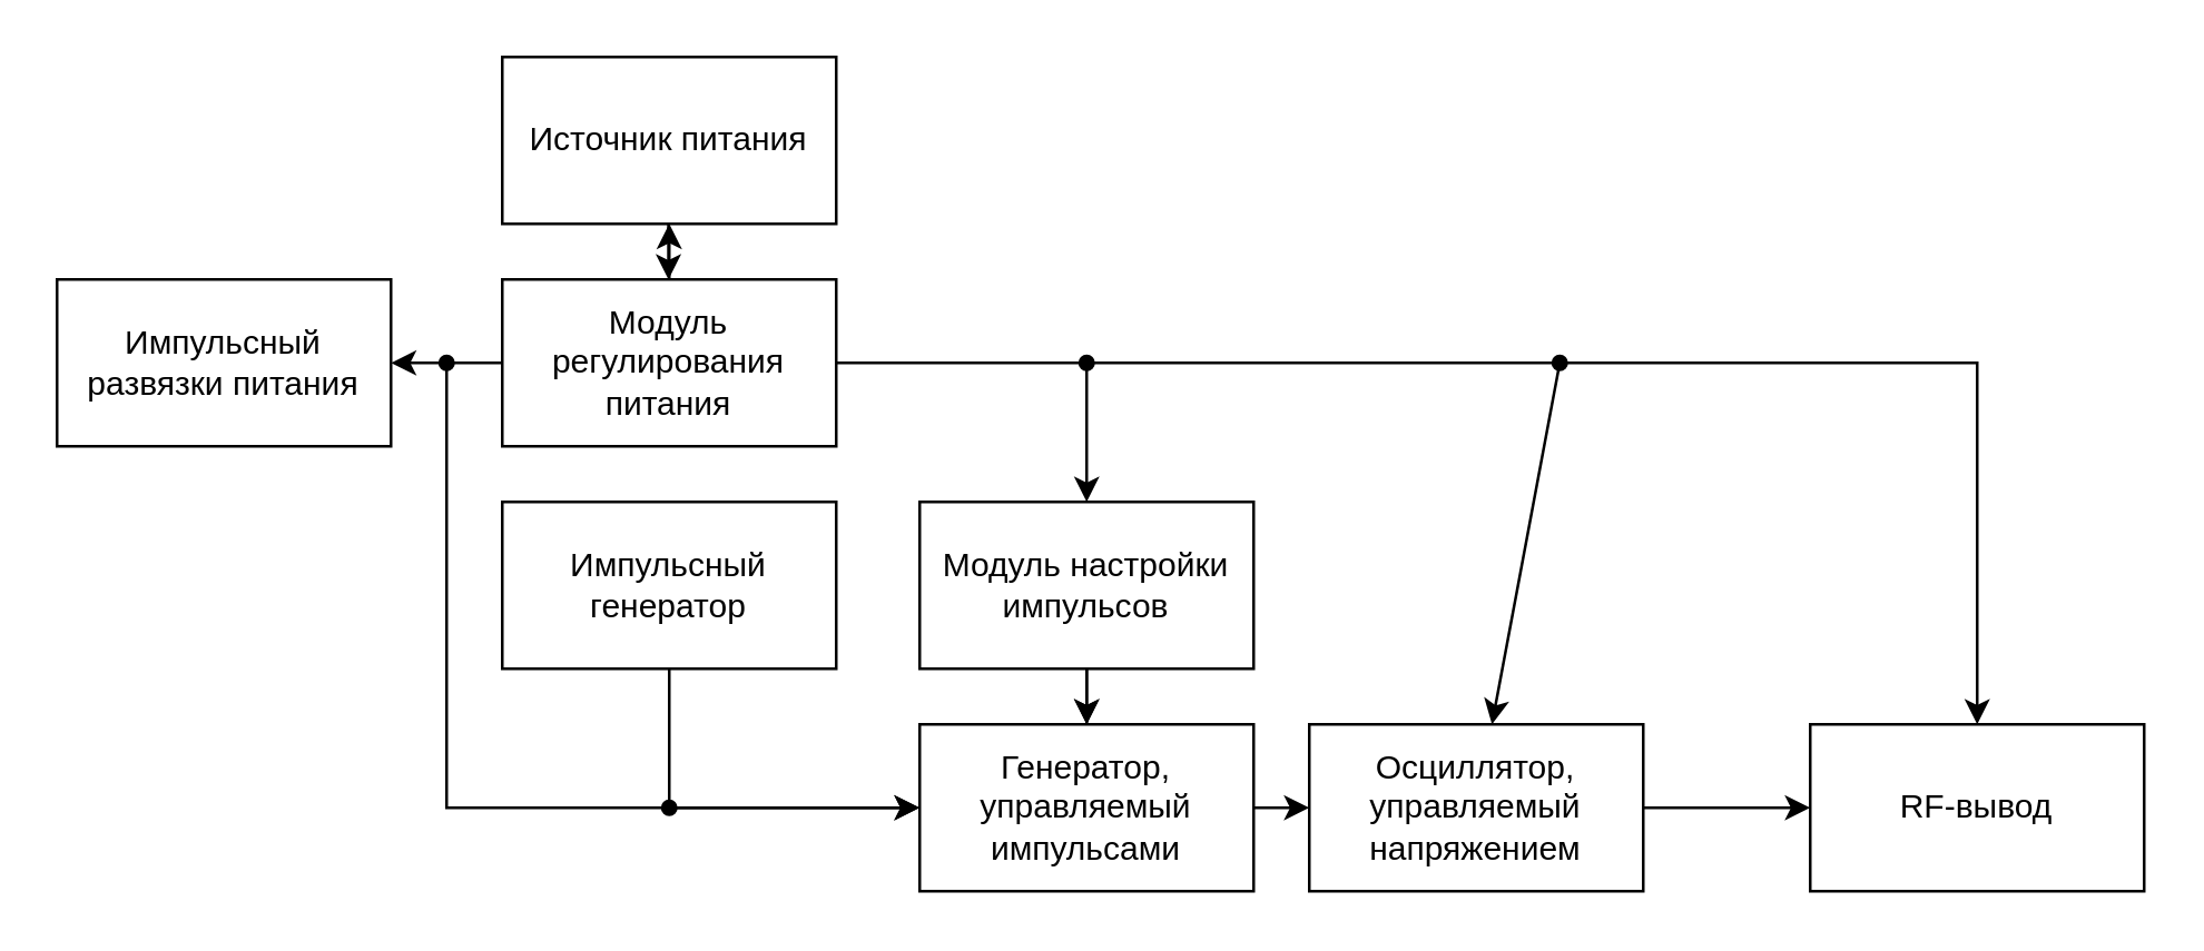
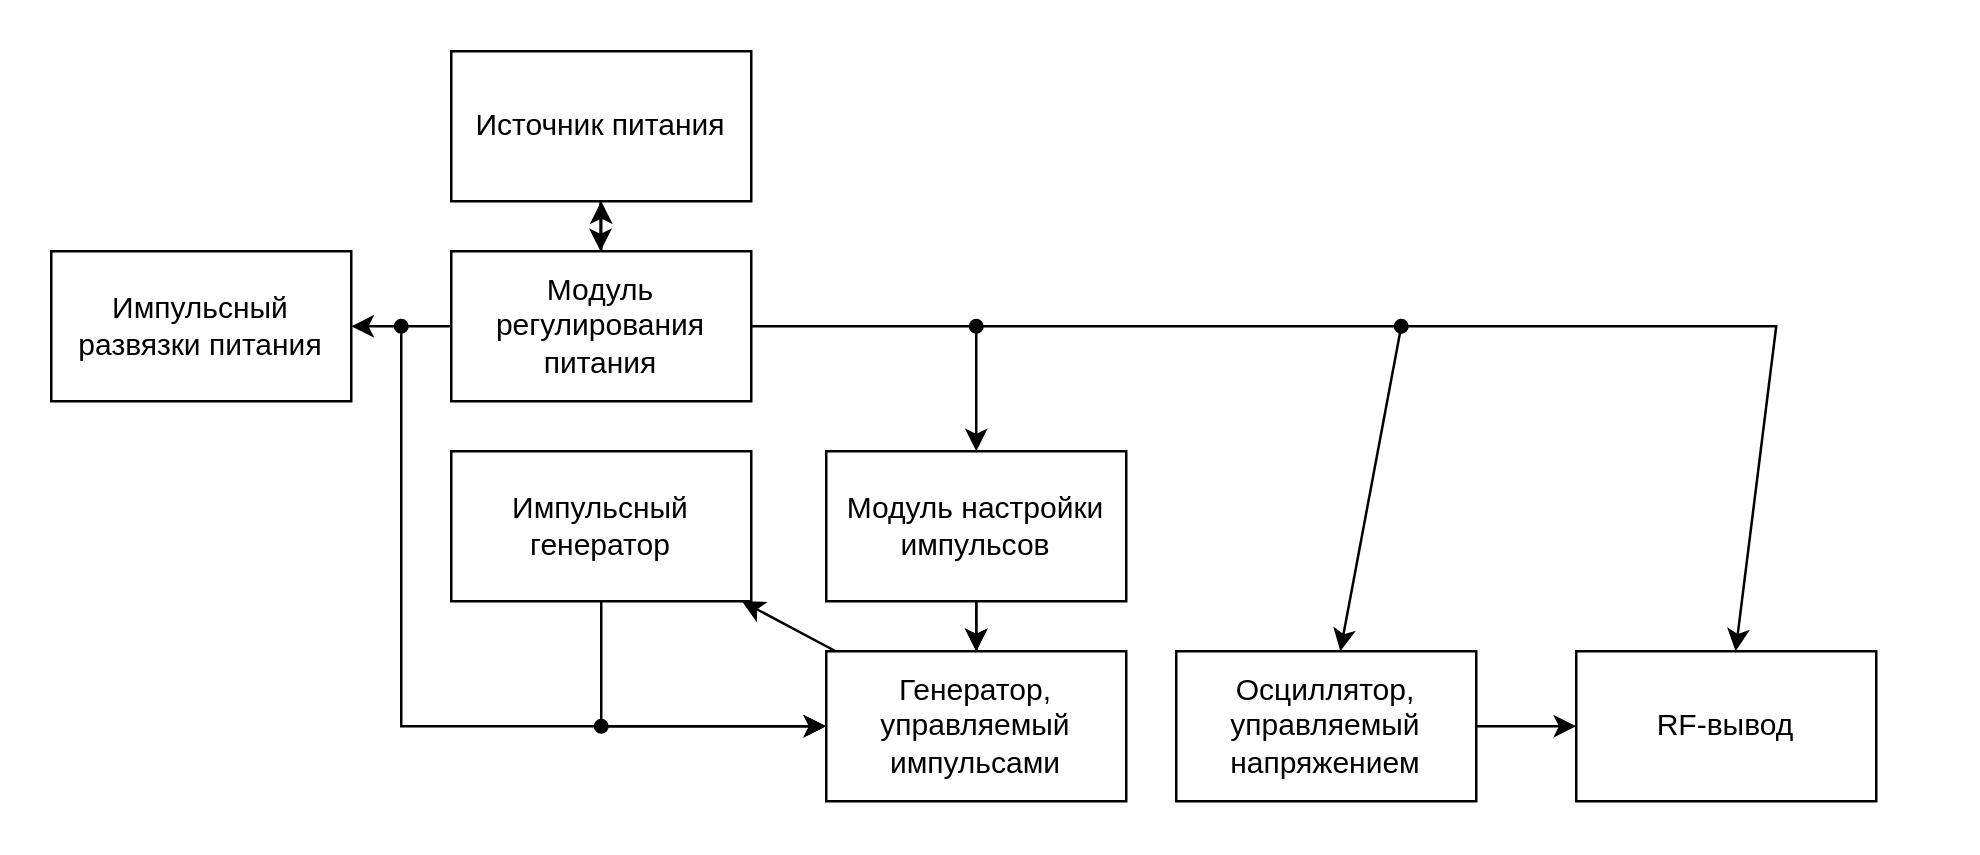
  <mxCell id="0" />
  <mxCell id="1" parent="0" />
  <mxCell id="2" value="Источник питания" style="rounded=0;whiteSpace=wrap;html=1;" parent="1" vertex="1"><mxGeometry x="180" y="20" width="120" height="60" as="geometry" /></mxCell>
  <mxCell id="3" value="Модуль регулирования питания" style="rounded=0;whiteSpace=wrap;html=1;" parent="1" vertex="1"><mxGeometry x="180" y="100" width="120" height="60" as="geometry" /></mxCell>
  <mxCell id="4" value="Импульсный генератор" style="rounded=0;whiteSpace=wrap;html=1;" parent="1" vertex="1"><mxGeometry x="180" y="180" width="120" height="60" as="geometry" /></mxCell>
  <mxCell id="5" value="Генератор, управляемый импульсами" style="rounded=0;whiteSpace=wrap;html=1;" parent="1" vertex="1"><mxGeometry x="330" y="260" width="120" height="60" as="geometry" /></mxCell>
  <mxCell id="6" value="Осциллятор, управляемый напряжением" style="rounded=0;whiteSpace=wrap;html=1;" parent="1" vertex="1"><mxGeometry x="470" y="260" width="120" height="60" as="geometry" /></mxCell>
- <mxCell id="7" value="RF-вывод" style="rounded=0;whiteSpace=wrap;html=1;" parent="1" vertex="1"><mxGeometry x="650" y="260" width="120" height="60" as="geometry" /></mxCell>
+ <mxCell id="7" value="RF-вывод" style="rounded=0;whiteSpace=wrap;html=1;" parent="1" vertex="1"><mxGeometry x="630" y="260" width="120" height="60" as="geometry" /></mxCell>
  <mxCell id="8" value="" style="endArrow=classic;html=1;rounded=0;" parent="1" edge="1"><mxGeometry width="50" height="50" relative="1" as="geometry"><mxPoint x="239.71" y="80" as="sourcePoint" /><mxPoint x="239.71" y="100" as="targetPoint" /></mxGeometry></mxCell>
  <mxCell id="9" value="" style="endArrow=classic;html=1;rounded=0;" parent="1" source="3" target="2" edge="1"><mxGeometry width="50" height="50" relative="1" as="geometry"><mxPoint x="239.71" y="160" as="sourcePoint" /><mxPoint x="239.71" y="180" as="targetPoint" /></mxGeometry></mxCell>
  <mxCell id="10" value="" style="endArrow=classic;html=1;rounded=0;" parent="1" source="4" edge="1"><mxGeometry width="50" height="50" relative="1" as="geometry"><mxPoint x="239.71" y="240" as="sourcePoint" /><mxPoint x="330" y="290" as="targetPoint" /><Array as="points"><mxPoint x="240" y="290" /></Array></mxGeometry></mxCell>
- <mxCell id="11" value="" style="endArrow=classic;html=1;rounded=0;" parent="1" source="5" target="6" edge="1"><mxGeometry width="50" height="50" relative="1" as="geometry"><mxPoint x="389.71" y="320" as="sourcePoint" /><mxPoint x="389.71" y="340" as="targetPoint" /></mxGeometry></mxCell>
+ <mxCell id="11" value="" style="endArrow=classic;html=1;rounded=0;" parent="1" source="5" target="4" edge="1"><mxGeometry width="50" height="50" relative="1" as="geometry"><mxPoint x="389.71" y="320" as="sourcePoint" /><mxPoint x="389.71" y="340" as="targetPoint" /></mxGeometry></mxCell>
  <mxCell id="12" value="" style="endArrow=classic;html=1;rounded=0;" parent="1" source="6" target="7" edge="1"><mxGeometry width="50" height="50" relative="1" as="geometry"><mxPoint x="399.71" y="330" as="sourcePoint" /><mxPoint x="399.71" y="350" as="targetPoint" /></mxGeometry></mxCell>
  <mxCell id="13" value="" style="endArrow=classic;html=1;rounded=0;" parent="1" source="3" target="6" edge="1"><mxGeometry width="50" height="50" relative="1" as="geometry"><mxPoint x="410" y="420" as="sourcePoint" /><mxPoint x="570" y="240" as="targetPoint" /><Array as="points"><mxPoint x="560" y="130" /></Array></mxGeometry></mxCell>
  <mxCell id="14" value="" style="endArrow=classic;html=1;rounded=0;" parent="1" source="3" target="5" edge="1"><mxGeometry width="50" height="50" relative="1" as="geometry"><mxPoint x="250" y="170" as="sourcePoint" /><mxPoint x="250" y="190" as="targetPoint" /><Array as="points"><mxPoint x="160" y="130" /><mxPoint x="160" y="290" /></Array></mxGeometry></mxCell>
  <mxCell id="15" value="" style="shape=waypoint;sketch=0;fillStyle=solid;size=6;pointerEvents=1;points=[];fillColor=none;resizable=0;rotatable=0;perimeter=centerPerimeter;snapToPoint=1;" parent="1" vertex="1"><mxGeometry x="550" y="120" width="20" height="20" as="geometry" /></mxCell>
  <mxCell id="16" value="" style="endArrow=classic;html=1;rounded=0;" parent="1" source="15" target="7" edge="1"><mxGeometry width="50" height="50" relative="1" as="geometry"><mxPoint x="630" y="160" as="sourcePoint" /><mxPoint x="680" y="110" as="targetPoint" /><Array as="points"><mxPoint x="710" y="130" /></Array></mxGeometry></mxCell>
  <mxCell id="17" value="" style="edgeStyle=orthogonalEdgeStyle;rounded=0;orthogonalLoop=1;jettySize=auto;html=1;" edge="1" parent="1" source="18" target="5"><mxGeometry relative="1" as="geometry" /></mxCell>
  <mxCell id="18" value="Модуль настройки импульсов" style="rounded=0;whiteSpace=wrap;html=1;" vertex="1" parent="1"><mxGeometry x="330" y="180" width="120" height="60" as="geometry" /></mxCell>
  <mxCell id="19" value="" style="endArrow=classic;html=1;rounded=0;" edge="1" parent="1" target="18"><mxGeometry width="50" height="50" relative="1" as="geometry"><mxPoint x="390" y="130" as="sourcePoint" /><mxPoint x="250" y="190" as="targetPoint" /></mxGeometry></mxCell>
  <mxCell id="20" value="" style="endArrow=classic;html=1;rounded=0;" edge="1" parent="1" source="18" target="5"><mxGeometry width="50" height="50" relative="1" as="geometry"><mxPoint x="310" y="220" as="sourcePoint" /><mxPoint x="340" y="220" as="targetPoint" /></mxGeometry></mxCell>
  <mxCell id="21" value="" style="shape=waypoint;sketch=0;fillStyle=solid;size=6;pointerEvents=1;points=[];fillColor=none;resizable=0;rotatable=0;perimeter=centerPerimeter;snapToPoint=1;" vertex="1" parent="1"><mxGeometry x="380" y="120" width="20" height="20" as="geometry" /></mxCell>
  <mxCell id="22" value="" style="shape=waypoint;sketch=0;fillStyle=solid;size=6;pointerEvents=1;points=[];fillColor=none;resizable=0;rotatable=0;perimeter=centerPerimeter;snapToPoint=1;" vertex="1" parent="1"><mxGeometry x="230" y="280" width="20" height="20" as="geometry" /></mxCell>
  <mxCell id="23" value="Импульсный развязки питания" style="rounded=0;whiteSpace=wrap;html=1;" vertex="1" parent="1"><mxGeometry x="20" y="100" width="120" height="60" as="geometry" /></mxCell>
  <mxCell id="24" value="" style="shape=waypoint;sketch=0;fillStyle=solid;size=6;pointerEvents=1;points=[];fillColor=none;resizable=0;rotatable=0;perimeter=centerPerimeter;snapToPoint=1;" vertex="1" parent="1"><mxGeometry x="150" y="120" width="20" height="20" as="geometry" /></mxCell>
  <mxCell id="25" value="" style="endArrow=classic;html=1;rounded=0;exitX=0.04;exitY=0.9;exitDx=0;exitDy=0;exitPerimeter=0;" edge="1" parent="1" source="24" target="23"><mxGeometry width="50" height="50" relative="1" as="geometry"><mxPoint x="400" y="250" as="sourcePoint" /><mxPoint x="400" y="270" as="targetPoint" /></mxGeometry></mxCell>
